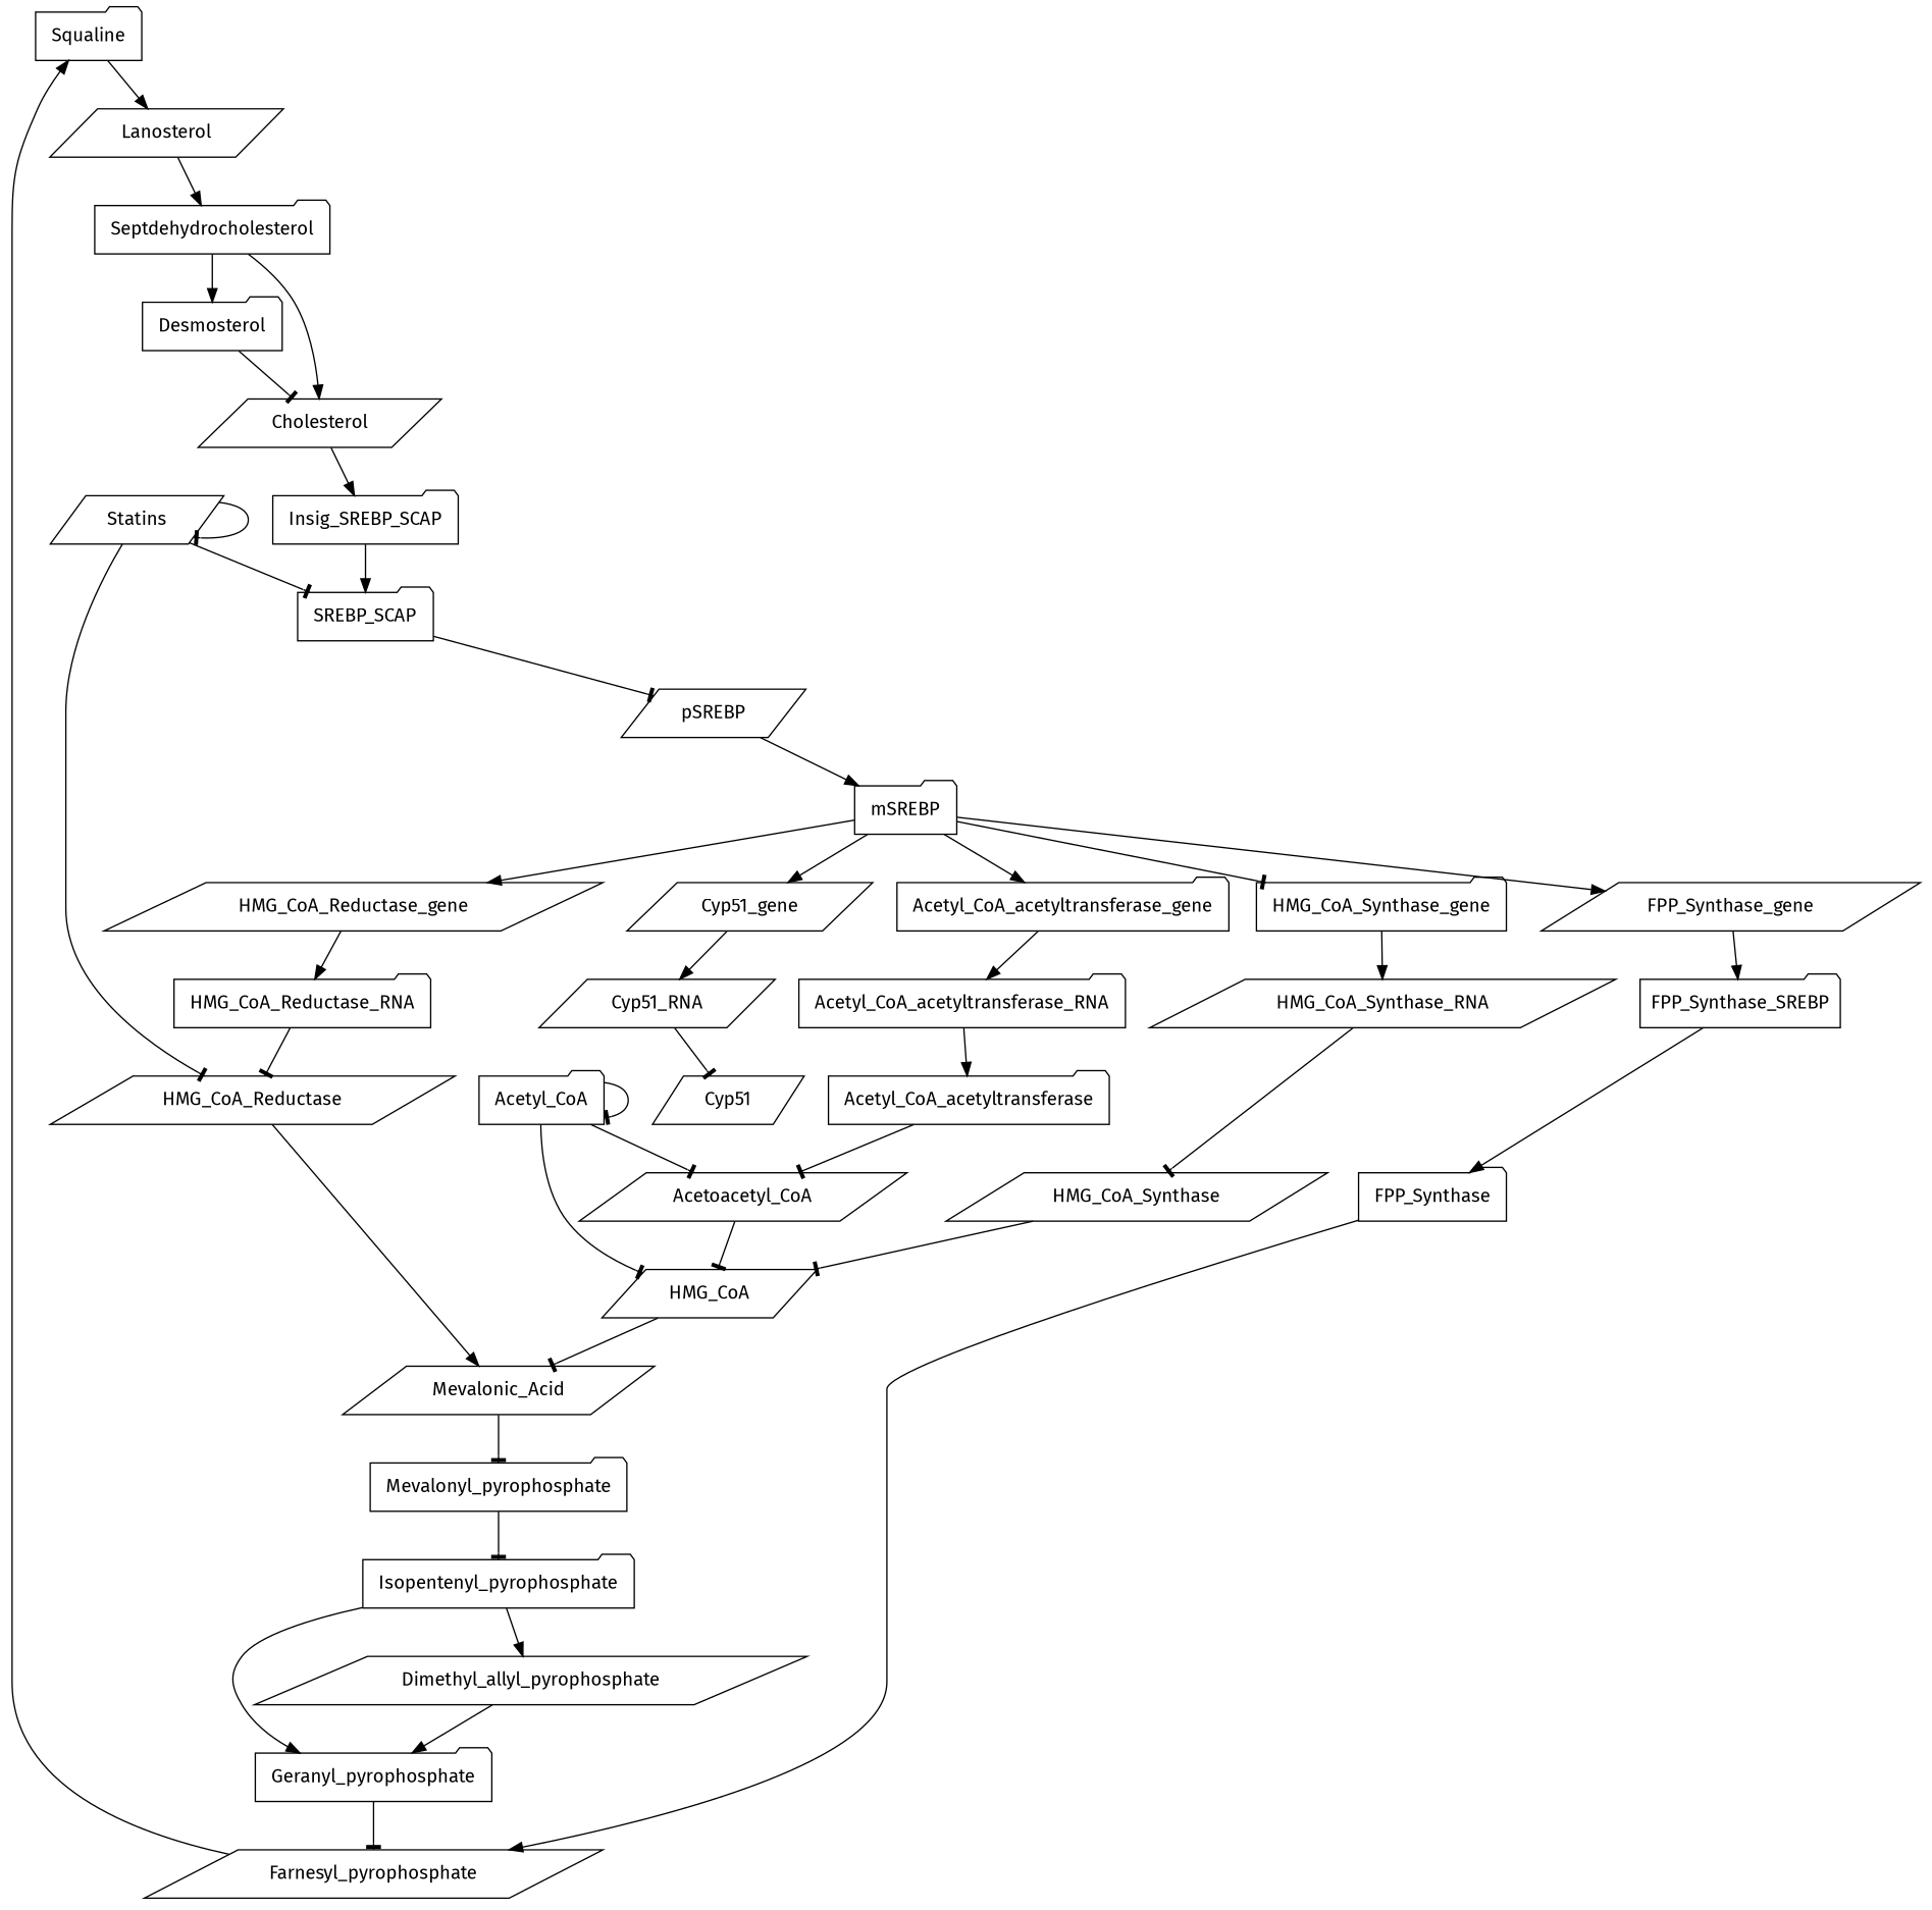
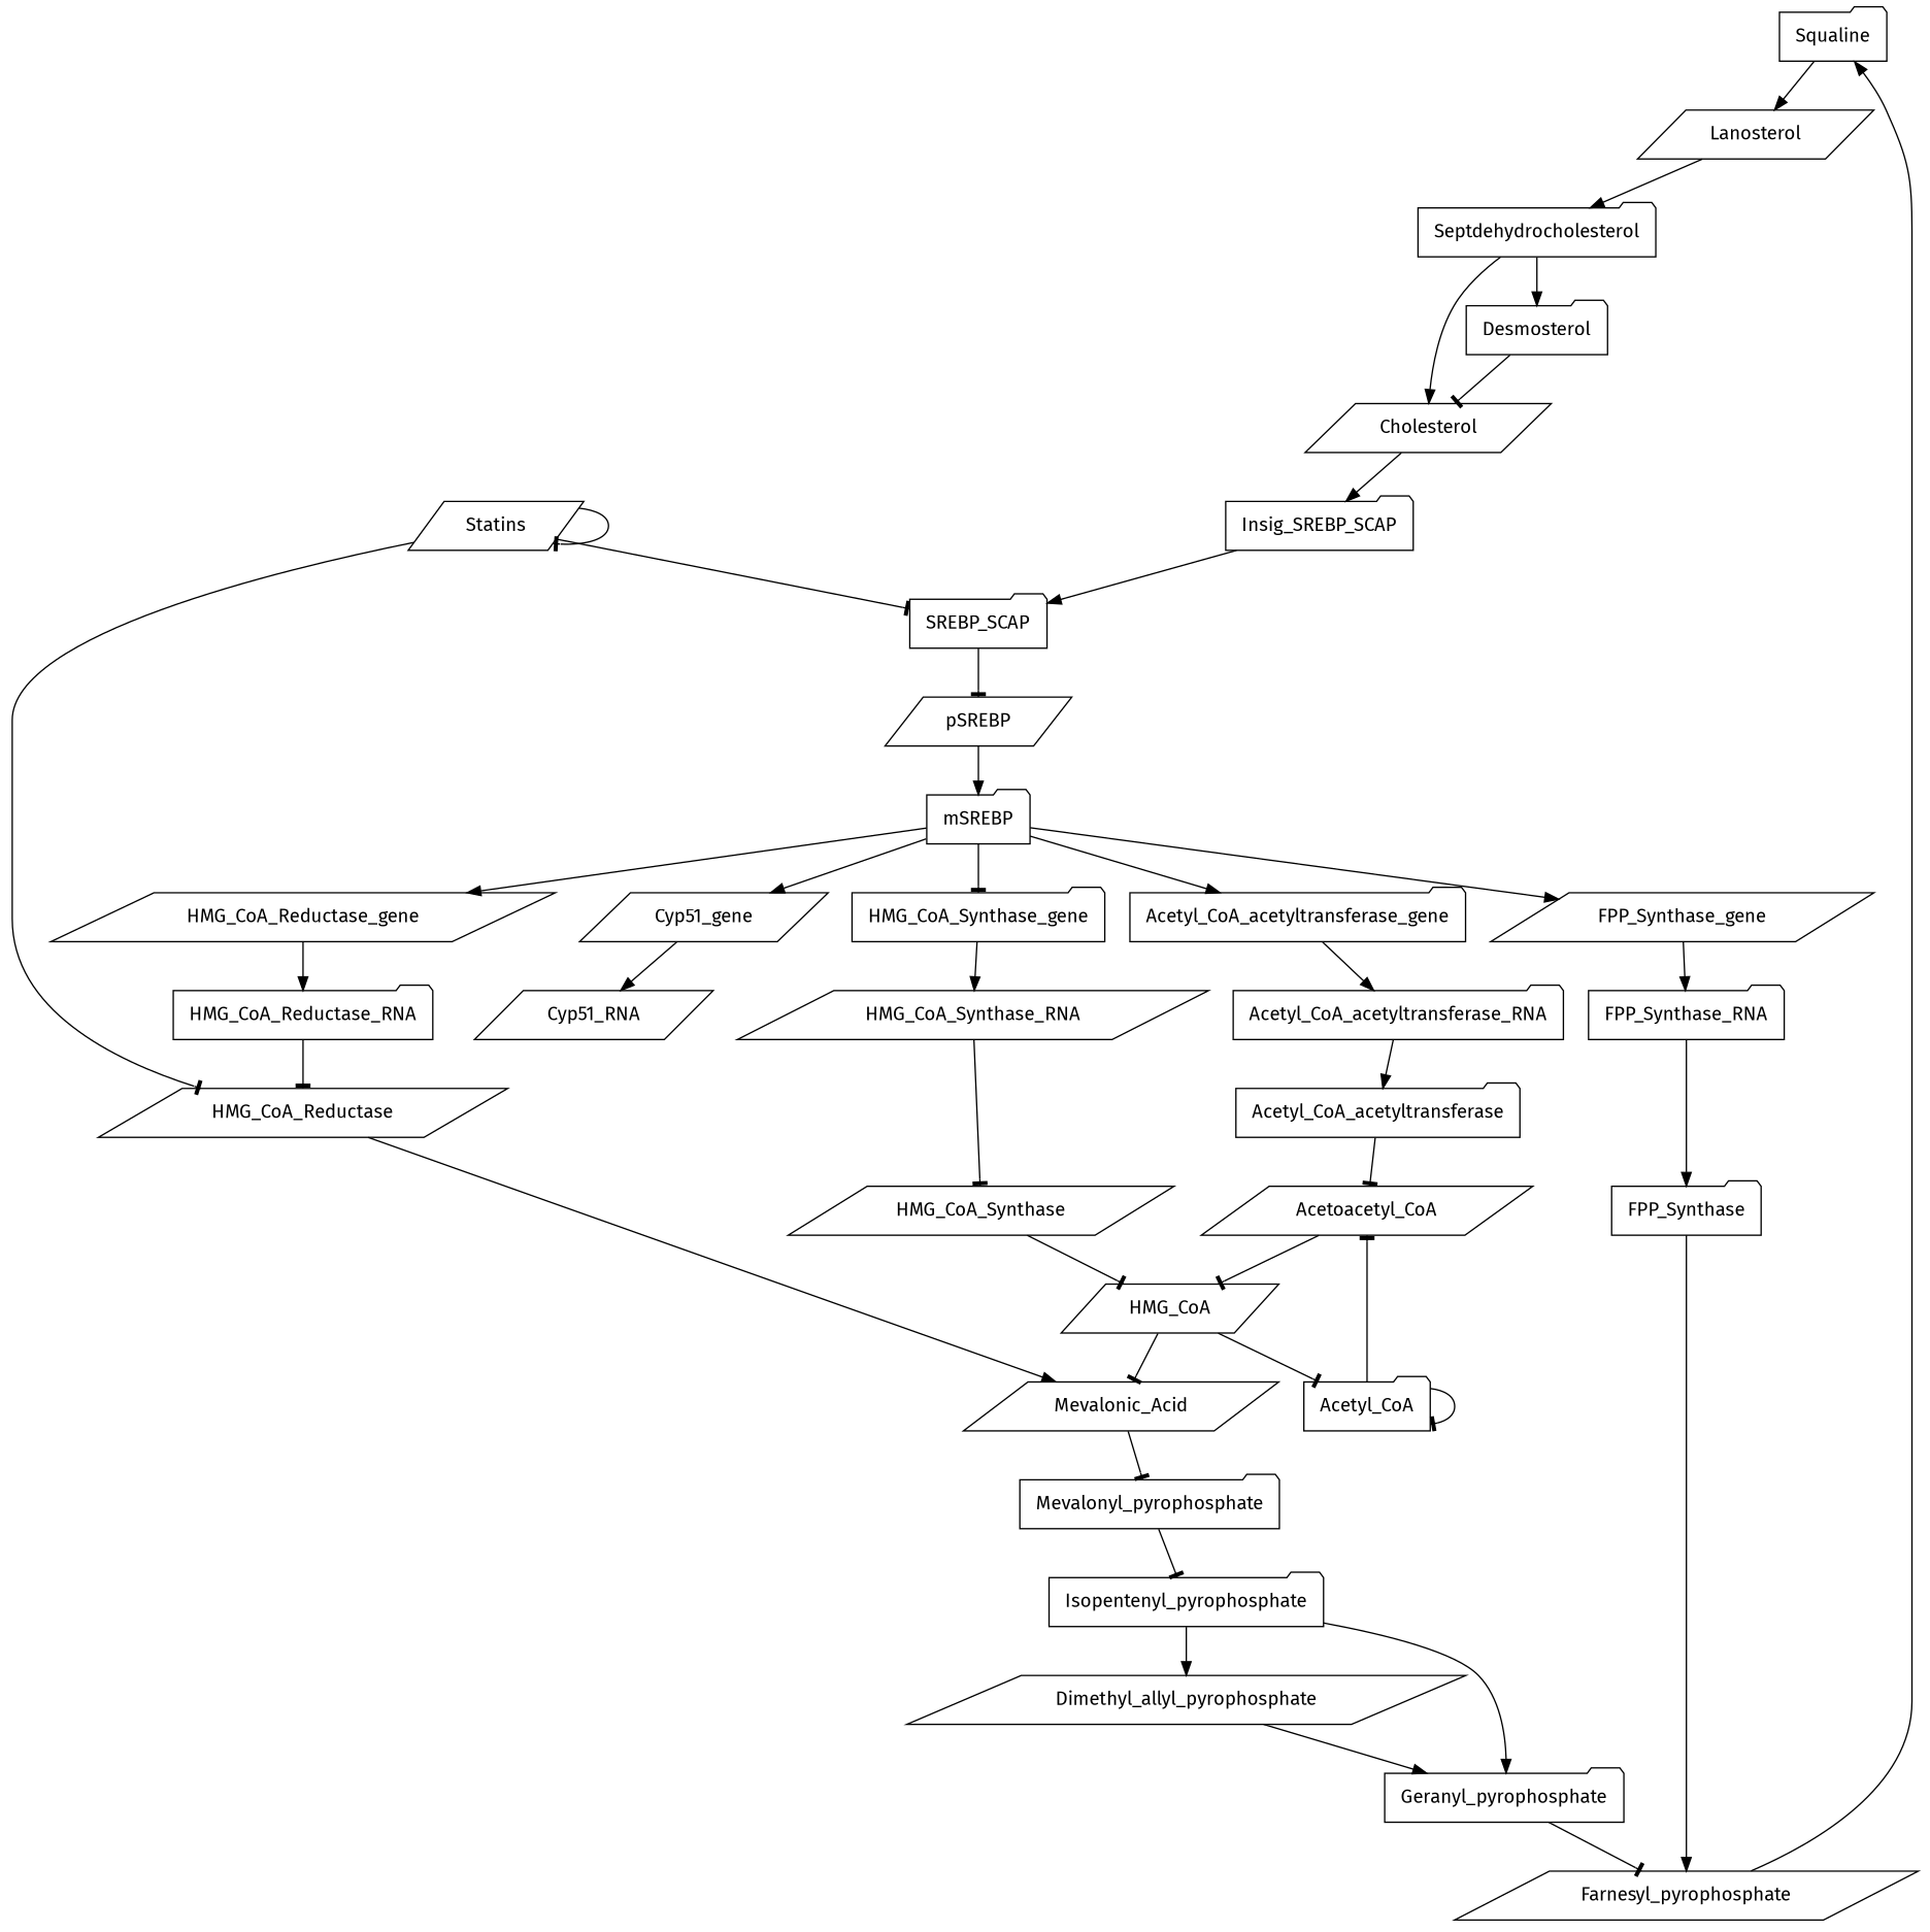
  digraph {
    fontname="Fira Sans"
    node [equation="  ( mSREBP ) " fontname="Fira Sans" shape=folder]
    edge [arrowhead=normal fontname="Fira Sans"]
    " Squaline " [equation="  ( Farnesyl_pyrophosphate ) "]
    " Lanosterol " [equation="  ( Squaline ) " shape=parallelogram]
    " Septdehydrocholesterol " [equation="  ( Lanosterol ) "]
    " Desmosterol " [equation="  ( Lanosterol ) "]
    " Cholesterol " [equation="  ( Desmosterol )  || ( Septdehydrocholesterol ) " shape=parallelogram]
    " Acetyl_CoA " [equation="  ( Acetyl_CoA ) "]
    " Acetoacetyl_CoA " [equation="  ( Acetyl_CoA && (  (  ( Acetyl_CoA_acetyltransferase )  )  ) ) " shape=parallelogram]
    " HMG_CoA " [equation="  ( Acetoacetyl_CoA && (  (  ( Acetyl_CoA && HMG_CoA_Synthase )  )  ) ) " shape=parallelogram]
    " Mevalonic_Acid " [equation="  ( HMG_CoA && (  (  ( HMG_CoA_Reductase )  )  ) ) " shape=parallelogram]
    " HMG_CoA_Reductase_RNA " [equation="  ( HMG_CoA_Reductase_gene ) "]
    " HMG_CoA_Reductase " [equation="  (  ( HMG_CoA_Reductase_RNA  ) && ! ( Statins  )  ) " shape=parallelogram]
    " Cyp51_RNA " [equation="  ( Cyp51_gene ) " shape=parallelogram]
-   " Cyp51 " [equation="  ( Cyp51_RNA ) " shape=parallelogram]
    " Insig_SREBP_SCAP " [equation="  ! (  ( Cholesterol )  ) "]
    " SREBP_SCAP " [equation="  (  ( Insig_SREBP_SCAP  ) && ! ( Statins  )  ) "]
    " pSREBP " [equation="  ( SREBP_SCAP ) " shape=parallelogram]
    " FPP_Synthase_gene " [shape=parallelogram]
-   " FPP_Synthase_RNA " [equation="  ( FPP_Synthase_gene ) " label=FPP_Synthase_SREBP]
+   " FPP_Synthase_RNA " [equation="  ( FPP_Synthase_gene ) "]
    " FPP_Synthase " [equation="  ( FPP_Synthase_RNA ) "]
    " HMG_CoA_Reductase_gene " [shape=parallelogram]
    " Acetyl_CoA_acetyltransferase_RNA " [equation="  ( Acetyl_CoA_acetyltransferase_gene ) "]
    " Acetyl_CoA_acetyltransferase " [equation="  ( Acetyl_CoA_acetyltransferase_RNA ) "]
    " Statins " [equation="  ( Statins ) " shape=parallelogram]
    " Acetyl_CoA_acetyltransferase_gene "
    " Mevalonyl_pyrophosphate " [equation="  ( Mevalonic_Acid ) "]
    " Isopentenyl_pyrophosphate " [equation="  ( Mevalonyl_pyrophosphate ) "]
    " Dimethyl_allyl_pyrophosphate " [equation="  ( Isopentenyl_pyrophosphate ) " shape=parallelogram]
    " Geranyl_pyrophosphate " [equation="  ( Dimethyl_allyl_pyrophosphate )  || ( Isopentenyl_pyrophosphate ) "]
    " Farnesyl_pyrophosphate " [equation="  (  ( Geranyl_pyrophosphate  ) && ! ( FPP_Synthase  )  ) " shape=parallelogram]
    " HMG_CoA_Synthase_RNA " [equation="  ( HMG_CoA_Synthase_gene ) " shape=parallelogram]
    " HMG_CoA_Synthase " [equation="  ( HMG_CoA_Synthase_RNA ) " shape=parallelogram]
    " mSREBP " [equation="  ( pSREBP ) "]
    " HMG_CoA_Synthase_gene "
    " Cyp51_gene " [shape=parallelogram]
    " Squaline " -> " Lanosterol "
    " Lanosterol " -> " Septdehydrocholesterol "
    " Septdehydrocholesterol " -> " Desmosterol "
    " Septdehydrocholesterol " -> " Cholesterol "
    " Desmosterol " -> " Cholesterol " [arrowhead=tee]
    " Cholesterol " -> " Insig_SREBP_SCAP "
    " Acetyl_CoA " -> " Acetyl_CoA " [arrowhead=tee]
    " Acetyl_CoA " -> " Acetoacetyl_CoA " [arrowhead=tee]
-   " Acetyl_CoA " -> " HMG_CoA " [arrowhead=tee]
+   " HMG_CoA " -> " Acetyl_CoA " [arrowhead=tee]
    " Acetoacetyl_CoA " -> " HMG_CoA " [arrowhead=tee]
    " HMG_CoA " -> " Mevalonic_Acid " [arrowhead=tee]
    " Mevalonic_Acid " -> " Mevalonyl_pyrophosphate " [arrowhead=tee]
    " HMG_CoA_Reductase_RNA " -> " HMG_CoA_Reductase " [arrowhead=tee]
    " HMG_CoA_Reductase " -> " Mevalonic_Acid "
-   " Cyp51_RNA " -> " Cyp51 " [arrowhead=tee]
    " Insig_SREBP_SCAP " -> " SREBP_SCAP "
    " SREBP_SCAP " -> " pSREBP " [arrowhead=tee]
    " pSREBP " -> " mSREBP "
    " FPP_Synthase_gene " -> " FPP_Synthase_RNA "
    " FPP_Synthase_RNA " -> " FPP_Synthase "
    " FPP_Synthase " -> " Farnesyl_pyrophosphate "
    " HMG_CoA_Reductase_gene " -> " HMG_CoA_Reductase_RNA "
    " Acetyl_CoA_acetyltransferase_RNA " -> " Acetyl_CoA_acetyltransferase "
    " Acetyl_CoA_acetyltransferase " -> " Acetoacetyl_CoA " [arrowhead=tee]
    " Statins " -> " HMG_CoA_Reductase " [arrowhead=tee]
    " Statins " -> " SREBP_SCAP " [arrowhead=tee]
    " Statins " -> " Statins " [arrowhead=tee]
    " Acetyl_CoA_acetyltransferase_gene " -> " Acetyl_CoA_acetyltransferase_RNA "
    " Mevalonyl_pyrophosphate " -> " Isopentenyl_pyrophosphate " [arrowhead=tee]
    " Isopentenyl_pyrophosphate " -> " Dimethyl_allyl_pyrophosphate "
    " Isopentenyl_pyrophosphate " -> " Geranyl_pyrophosphate "
    " Dimethyl_allyl_pyrophosphate " -> " Geranyl_pyrophosphate "
    " Geranyl_pyrophosphate " -> " Farnesyl_pyrophosphate " [arrowhead=tee]
    " Farnesyl_pyrophosphate " -> " Squaline "
    " HMG_CoA_Synthase_RNA " -> " HMG_CoA_Synthase " [arrowhead=tee]
    " HMG_CoA_Synthase " -> " HMG_CoA " [arrowhead=tee]
    " mSREBP " -> " FPP_Synthase_gene "
    " mSREBP " -> " HMG_CoA_Reductase_gene "
    " mSREBP " -> " Acetyl_CoA_acetyltransferase_gene "
    " mSREBP " -> " HMG_CoA_Synthase_gene " [arrowhead=tee]
    " mSREBP " -> " Cyp51_gene "
    " HMG_CoA_Synthase_gene " -> " HMG_CoA_Synthase_RNA "
    " Cyp51_gene " -> " Cyp51_RNA "
  }
